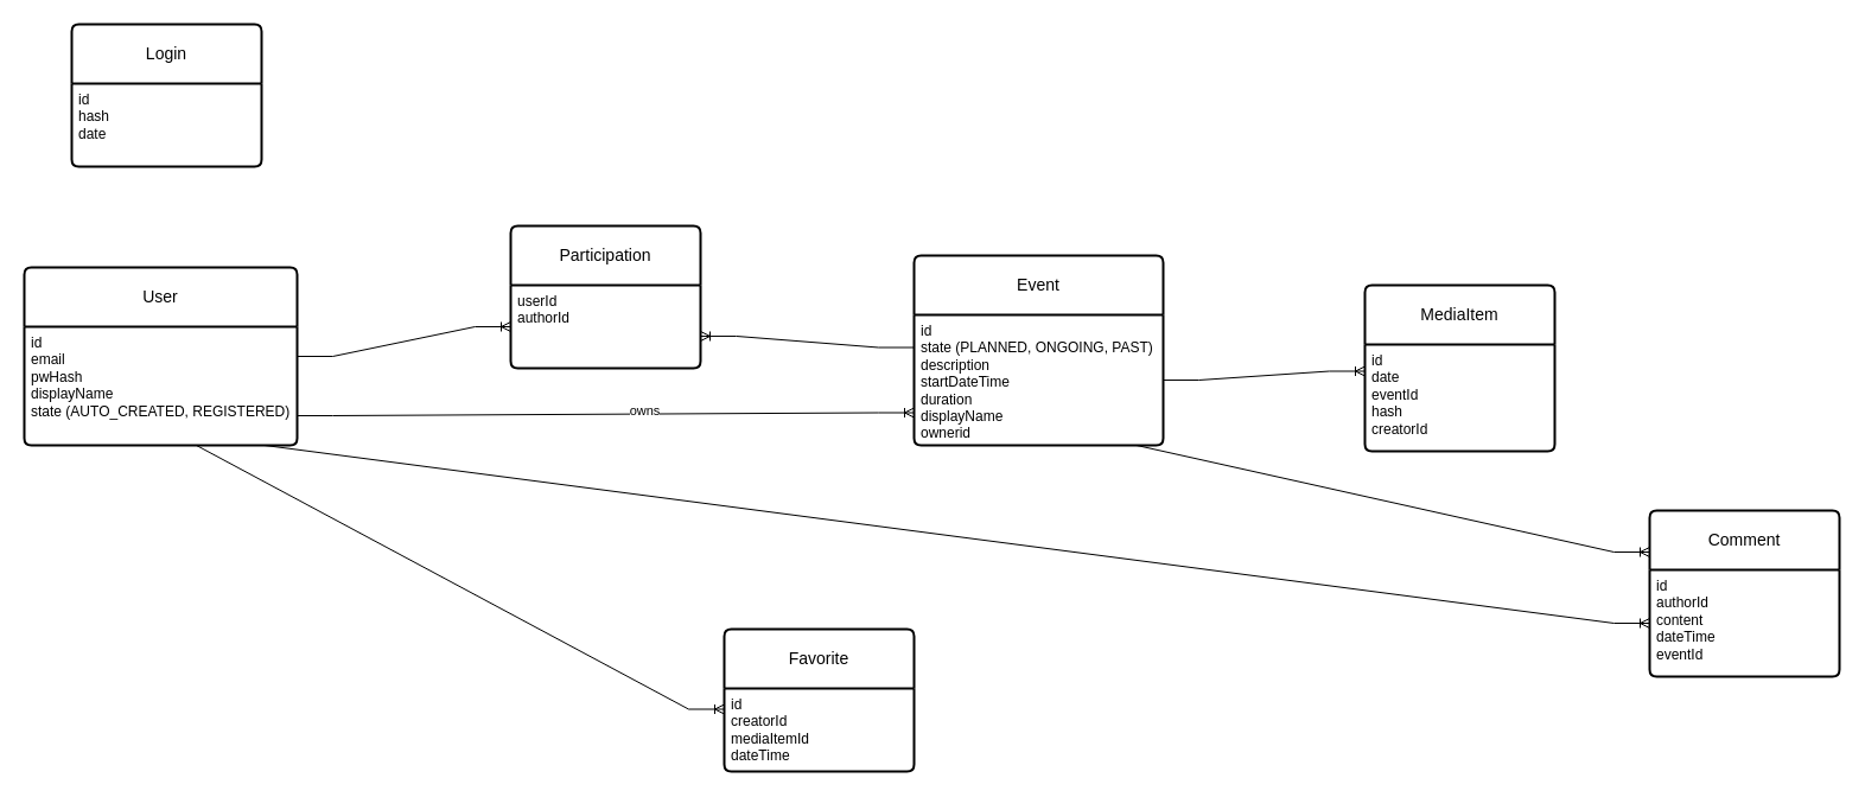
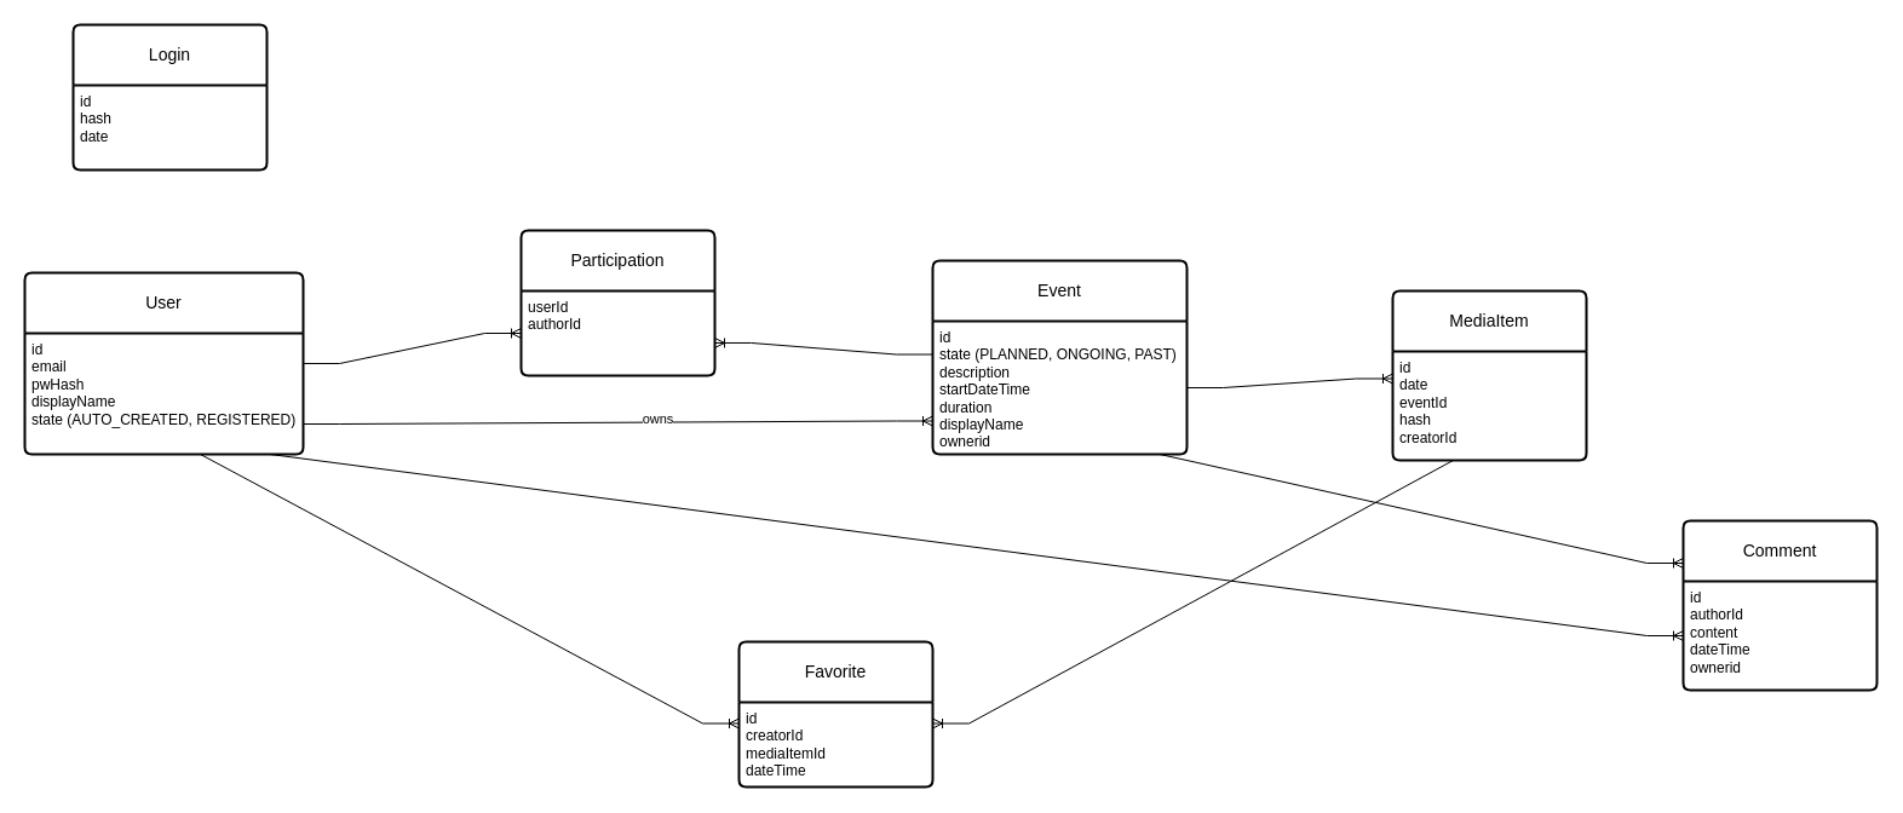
  <mxCell id="0" />
  <mxCell id="1" parent="0" />
  <mxCell id="2" value="&lt;div&gt;User&lt;/div&gt;" style="swimlane;childLayout=stackLayout;horizontal=1;startSize=50;horizontalStack=0;rounded=1;fontSize=14;fontStyle=0;strokeWidth=2;resizeParent=0;resizeLast=1;shadow=0;dashed=0;align=center;arcSize=4;whiteSpace=wrap;html=1;" vertex="1" parent="1"><mxGeometry x="20" y="225" width="230" height="150" as="geometry" /></mxCell>
  <mxCell id="3" value="&lt;div&gt;id&lt;/div&gt;&lt;div&gt;email&lt;/div&gt;&lt;div&gt;pwHash&lt;/div&gt;&lt;div&gt;displayName&lt;br&gt;&lt;/div&gt;&lt;div&gt;state (AUTO_CREATED, REGISTERED)&lt;br&gt;&lt;/div&gt;" style="align=left;strokeColor=none;fillColor=none;spacingLeft=4;fontSize=12;verticalAlign=top;resizable=0;rotatable=0;part=1;html=1;" vertex="1" parent="2"><mxGeometry y="50" width="230" height="100" as="geometry" /></mxCell>
  <mxCell id="4" value="&lt;div&gt;Event&lt;/div&gt;" style="swimlane;childLayout=stackLayout;horizontal=1;startSize=50;horizontalStack=0;rounded=1;fontSize=14;fontStyle=0;strokeWidth=2;resizeParent=0;resizeLast=1;shadow=0;dashed=0;align=center;arcSize=4;whiteSpace=wrap;html=1;" vertex="1" parent="1"><mxGeometry x="770" y="215" width="210" height="160" as="geometry" /></mxCell>
  <mxCell id="5" value="&lt;div&gt;id&lt;/div&gt;&lt;div&gt;state (PLANNED, ONGOING, PAST)&lt;/div&gt;&lt;div&gt;description&lt;br&gt;&lt;/div&gt;&lt;div&gt;startDateTime&lt;/div&gt;&lt;div&gt;duration&lt;br&gt;&lt;/div&gt;&lt;div&gt;displayName&lt;/div&gt;&lt;div&gt;ownerid&lt;br&gt;&lt;/div&gt;&lt;div&gt;&lt;br&gt;&lt;/div&gt;" style="align=left;strokeColor=none;fillColor=none;spacingLeft=4;fontSize=12;verticalAlign=top;resizable=0;rotatable=0;part=1;html=1;" vertex="1" parent="4"><mxGeometry y="50" width="210" height="110" as="geometry" /></mxCell>
  <mxCell id="6" value="Participation" style="swimlane;childLayout=stackLayout;horizontal=1;startSize=50;horizontalStack=0;rounded=1;fontSize=14;fontStyle=0;strokeWidth=2;resizeParent=0;resizeLast=1;shadow=0;dashed=0;align=center;arcSize=4;whiteSpace=wrap;html=1;" vertex="1" parent="1"><mxGeometry x="430" y="190" width="160" height="120" as="geometry" /></mxCell>
  <mxCell id="7" value="&lt;div&gt;userId&lt;/div&gt;&lt;div&gt;authorId&lt;br&gt;&lt;/div&gt;" style="align=left;strokeColor=none;fillColor=none;spacingLeft=4;fontSize=12;verticalAlign=top;resizable=0;rotatable=0;part=1;html=1;" vertex="1" parent="6"><mxGeometry y="50" width="160" height="70" as="geometry" /></mxCell>
  <mxCell id="8" value="" style="edgeStyle=entityRelationEdgeStyle;fontSize=12;html=1;endArrow=ERoneToMany;rounded=0;exitX=0;exitY=0.25;exitDx=0;exitDy=0;entryX=1;entryY=0.614;entryDx=0;entryDy=0;entryPerimeter=0;" edge="1" parent="1" source="5" target="7"><mxGeometry width="100" height="100" relative="1" as="geometry"><mxPoint x="740" y="390" as="sourcePoint" /><mxPoint x="730" y="370" as="targetPoint" /></mxGeometry></mxCell>
  <mxCell id="9" value="" style="edgeStyle=entityRelationEdgeStyle;fontSize=12;html=1;endArrow=ERoneToMany;rounded=0;exitX=1;exitY=0.25;exitDx=0;exitDy=0;entryX=0;entryY=0.5;entryDx=0;entryDy=0;" edge="1" parent="1" source="3" target="7"><mxGeometry width="100" height="100" relative="1" as="geometry"><mxPoint x="350" y="310" as="sourcePoint" /><mxPoint x="840" y="290" as="targetPoint" /></mxGeometry></mxCell>
  <mxCell id="10" value="&lt;div&gt;MediaItem&lt;/div&gt;" style="swimlane;childLayout=stackLayout;horizontal=1;startSize=50;horizontalStack=0;rounded=1;fontSize=14;fontStyle=0;strokeWidth=2;resizeParent=0;resizeLast=1;shadow=0;dashed=0;align=center;arcSize=4;whiteSpace=wrap;html=1;" vertex="1" parent="1"><mxGeometry x="1150" y="240" width="160" height="140" as="geometry" /></mxCell>
  <mxCell id="11" value="&lt;div&gt;id&lt;/div&gt;&lt;div&gt;date&lt;/div&gt;&lt;div&gt;eventId&lt;/div&gt;&lt;div&gt;hash&lt;/div&gt;&lt;div&gt;creatorId&lt;/div&gt;" style="align=left;strokeColor=none;fillColor=none;spacingLeft=4;fontSize=12;verticalAlign=top;resizable=0;rotatable=0;part=1;html=1;" vertex="1" parent="10"><mxGeometry y="50" width="160" height="90" as="geometry" /></mxCell>
  <mxCell id="12" value="" style="edgeStyle=entityRelationEdgeStyle;fontSize=12;html=1;endArrow=ERoneToMany;rounded=0;entryX=0;entryY=0.25;entryDx=0;entryDy=0;exitX=1;exitY=0.5;exitDx=0;exitDy=0;" edge="1" parent="1" source="5" target="11"><mxGeometry width="100" height="100" relative="1" as="geometry"><mxPoint x="880" y="400" as="sourcePoint" /><mxPoint x="840" y="470" as="targetPoint" /></mxGeometry></mxCell>
  <mxCell id="13" value="Login" style="swimlane;childLayout=stackLayout;horizontal=1;startSize=50;horizontalStack=0;rounded=1;fontSize=14;fontStyle=0;strokeWidth=2;resizeParent=0;resizeLast=1;shadow=0;dashed=0;align=center;arcSize=4;whiteSpace=wrap;html=1;" vertex="1" parent="1"><mxGeometry x="60" y="20" width="160" height="120" as="geometry" /></mxCell>
  <mxCell id="14" value="&lt;div&gt;id&lt;/div&gt;&lt;div&gt;hash&lt;/div&gt;&lt;div&gt;date&lt;/div&gt;&lt;div&gt;&lt;br&gt;&lt;/div&gt;" style="align=left;strokeColor=none;fillColor=none;spacingLeft=4;fontSize=12;verticalAlign=top;resizable=0;rotatable=0;part=1;html=1;" vertex="1" parent="13"><mxGeometry y="50" width="160" height="70" as="geometry" /></mxCell>
  <mxCell id="15" value="" style="edgeStyle=entityRelationEdgeStyle;fontSize=12;html=1;endArrow=ERoneToMany;rounded=0;exitX=1;exitY=0.75;exitDx=0;exitDy=0;entryX=0;entryY=0.75;entryDx=0;entryDy=0;" edge="1" parent="1" source="3" target="5"><mxGeometry width="100" height="100" relative="1" as="geometry"><mxPoint x="670" y="400" as="sourcePoint" /><mxPoint x="770" y="300" as="targetPoint" /></mxGeometry></mxCell>
  <mxCell id="16" value="&lt;div&gt;owns&lt;/div&gt;" style="edgeLabel;html=1;align=center;verticalAlign=middle;resizable=0;points=[];" vertex="1" connectable="0" parent="15"><mxGeometry x="0.127" y="3" relative="1" as="geometry"><mxPoint as="offset" /></mxGeometry></mxCell>
  <mxCell id="17" value="Comment" style="swimlane;childLayout=stackLayout;horizontal=1;startSize=50;horizontalStack=0;rounded=1;fontSize=14;fontStyle=0;strokeWidth=2;resizeParent=0;resizeLast=1;shadow=0;dashed=0;align=center;arcSize=4;whiteSpace=wrap;html=1;" vertex="1" parent="1"><mxGeometry x="1390" y="430" width="160" height="140" as="geometry" /></mxCell>
- <mxCell id="18" value="&lt;div&gt;id&lt;/div&gt;&lt;div&gt;authorId&lt;/div&gt;&lt;div&gt;content&lt;/div&gt;&lt;div&gt;dateTime&lt;/div&gt;&lt;div&gt;eventId&lt;br&gt;&lt;/div&gt;" style="align=left;strokeColor=none;fillColor=none;spacingLeft=4;fontSize=12;verticalAlign=top;resizable=0;rotatable=0;part=1;html=1;" vertex="1" parent="17"><mxGeometry y="50" width="160" height="90" as="geometry" /></mxCell>
+ <mxCell id="18" value="&lt;div&gt;id&lt;/div&gt;&lt;div&gt;authorId&lt;/div&gt;&lt;div&gt;content&lt;/div&gt;&lt;div&gt;dateTime&lt;/div&gt;&lt;div&gt;ownerid&lt;br&gt;&lt;/div&gt;" style="align=left;strokeColor=none;fillColor=none;spacingLeft=4;fontSize=12;verticalAlign=top;resizable=0;rotatable=0;part=1;html=1;" vertex="1" parent="17"><mxGeometry y="50" width="160" height="90" as="geometry" /></mxCell>
  <mxCell id="19" value="" style="edgeStyle=entityRelationEdgeStyle;fontSize=12;html=1;endArrow=ERoneToMany;rounded=0;exitX=0.75;exitY=1;exitDx=0;exitDy=0;entryX=0;entryY=0.25;entryDx=0;entryDy=0;" edge="1" parent="1" source="5" target="17"><mxGeometry width="100" height="100" relative="1" as="geometry"><mxPoint x="1430" y="380" as="sourcePoint" /><mxPoint x="1530" y="280" as="targetPoint" /></mxGeometry></mxCell>
  <mxCell id="20" value="" style="edgeStyle=entityRelationEdgeStyle;fontSize=12;html=1;endArrow=ERoneToMany;rounded=0;exitX=0.75;exitY=1;exitDx=0;exitDy=0;entryX=0;entryY=0.5;entryDx=0;entryDy=0;" edge="1" parent="1" source="3" target="18"><mxGeometry width="100" height="100" relative="1" as="geometry"><mxPoint x="470" y="500" as="sourcePoint" /><mxPoint x="930" y="510" as="targetPoint" /></mxGeometry></mxCell>
  <mxCell id="21" value="Favorite" style="swimlane;childLayout=stackLayout;horizontal=1;startSize=50;horizontalStack=0;rounded=1;fontSize=14;fontStyle=0;strokeWidth=2;resizeParent=0;resizeLast=1;shadow=0;dashed=0;align=center;arcSize=4;whiteSpace=wrap;html=1;" vertex="1" parent="1"><mxGeometry x="610" y="530" width="160" height="120" as="geometry" /></mxCell>
  <mxCell id="22" value="&lt;div&gt;id&lt;/div&gt;&lt;div&gt;creatorId&lt;/div&gt;&lt;div&gt;mediaItemId&lt;/div&gt;&lt;div&gt;dateTime&lt;br&gt;&lt;/div&gt;" style="align=left;strokeColor=none;fillColor=none;spacingLeft=4;fontSize=12;verticalAlign=top;resizable=0;rotatable=0;part=1;html=1;" vertex="1" parent="21"><mxGeometry y="50" width="160" height="70" as="geometry" /></mxCell>
  <mxCell id="23" value="" style="edgeStyle=entityRelationEdgeStyle;fontSize=12;html=1;endArrow=ERoneToMany;rounded=0;exitX=0.5;exitY=1;exitDx=0;exitDy=0;entryX=0;entryY=0.25;entryDx=0;entryDy=0;" edge="1" parent="1" source="3" target="22"><mxGeometry width="100" height="100" relative="1" as="geometry"><mxPoint x="670" y="390" as="sourcePoint" /><mxPoint x="770" y="290" as="targetPoint" /></mxGeometry></mxCell>
+ <mxCell id="24" value="" style="edgeStyle=entityRelationEdgeStyle;fontSize=12;html=1;endArrow=ERoneToMany;rounded=0;entryX=1;entryY=0.25;entryDx=0;entryDy=0;exitX=0.5;exitY=1;exitDx=0;exitDy=0;" edge="1" parent="1" source="11" target="22"><mxGeometry width="100" height="100" relative="1" as="geometry"><mxPoint x="970" y="410" as="sourcePoint" /><mxPoint x="770" y="290" as="targetPoint" /></mxGeometry></mxCell>
